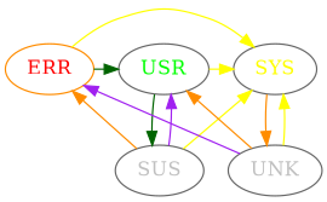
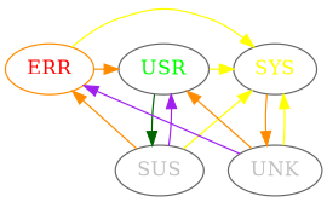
  digraph {
    node [color=gray40 fontcolor=grey]
    edge [color=yellow]
    USR [fontcolor=green]
    SYS [fontcolor=yellow]
    ERR [color=darkorange fontcolor=red]
    SUS
    UNK
    subgraph sub_1 {
      rank=same
      USR
      SYS
      ERR
    }
    USR -> SYS
    USR -> SUS [color=darkgreen]
    SYS -> UNK [color=darkorange]
-   ERR -> USR [color=darkgreen]
+   ERR -> USR [color=darkorange]
    ERR -> SYS
    SUS -> USR [color=purple]
    SUS -> SYS
    SUS -> ERR [color=darkorange]
    UNK -> USR [color=darkorange]
    UNK -> SYS
    UNK -> ERR [color=purple]
  }
